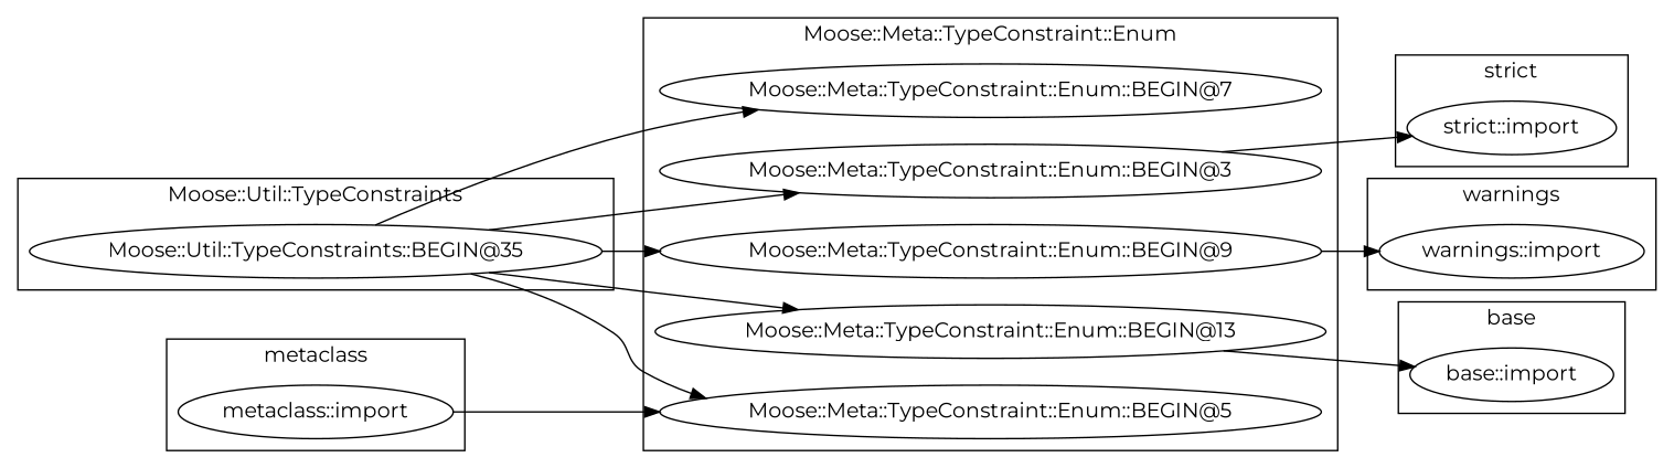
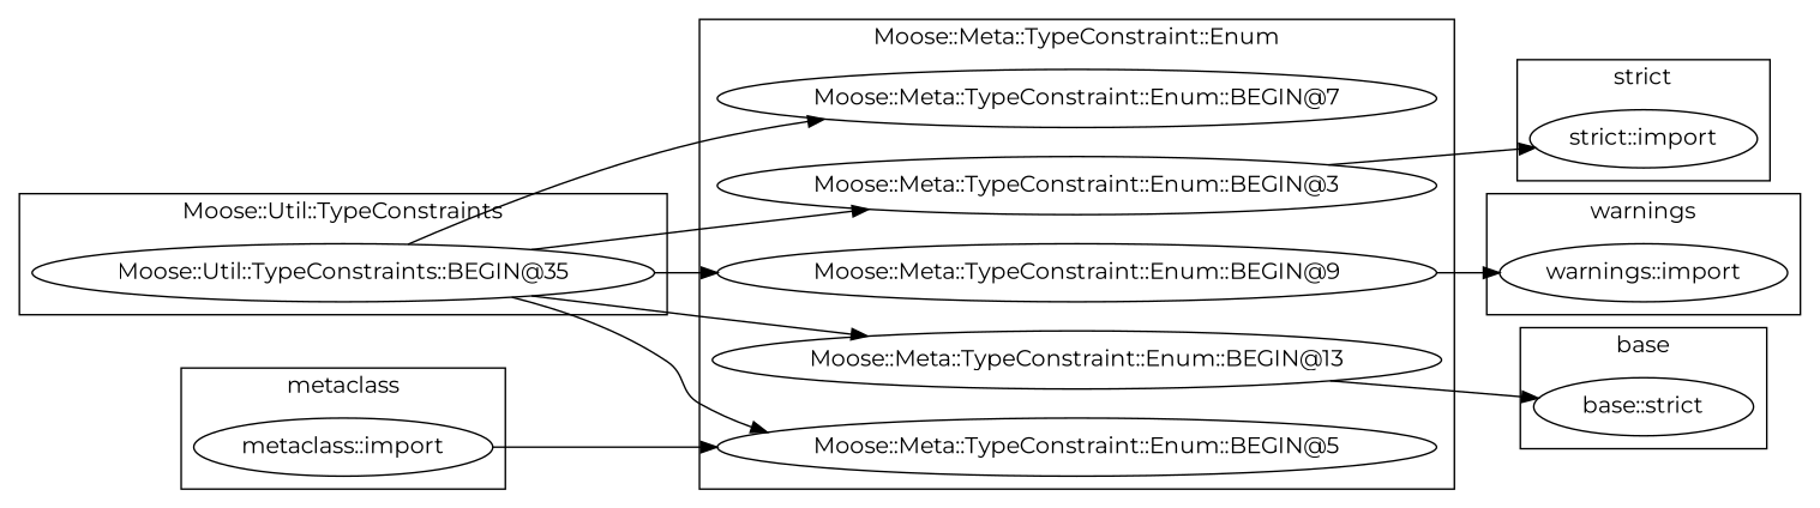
  digraph {
    fontname=Montserrat
    rankdir=LR
    node [fontname=Montserrat]
    edge [fontname=Montserrat]
-   "base::import"
+   "base::import" [label="base::strict"]
    "warnings::import"
    "strict::import"
    "Moose::Meta::TypeConstraint::Enum::BEGIN@3"
    "Moose::Meta::TypeConstraint::Enum::BEGIN@5"
    n6 [label="Moose::Meta::TypeConstraint::Enum::BEGIN@9"]
    "Moose::Meta::TypeConstraint::Enum::BEGIN@13"
    "Moose::Meta::TypeConstraint::Enum::BEGIN@7"
    "Moose::Util::TypeConstraints::BEGIN@35"
    "metaclass::import"
    subgraph cluster_1 {
      label=base
      "base::import"
    }
    subgraph cluster_2 {
      label=warnings
      "warnings::import"
    }
    subgraph cluster_3 {
      label="strict"
      "strict::import"
    }
    subgraph cluster_4 {
      label="Moose::Meta::TypeConstraint::Enum"
      "Moose::Meta::TypeConstraint::Enum::BEGIN@3"
      "Moose::Meta::TypeConstraint::Enum::BEGIN@5"
      n6
      "Moose::Meta::TypeConstraint::Enum::BEGIN@13"
      "Moose::Meta::TypeConstraint::Enum::BEGIN@7"
    }
    subgraph cluster_5 {
      label="Moose::Util::TypeConstraints"
      "Moose::Util::TypeConstraints::BEGIN@35"
    }
    subgraph cluster_6 {
      label=metaclass
      "metaclass::import"
    }
    "Moose::Meta::TypeConstraint::Enum::BEGIN@3" -> "strict::import"
    n6 -> "warnings::import"
    "Moose::Meta::TypeConstraint::Enum::BEGIN@13" -> "base::import"
    "Moose::Util::TypeConstraints::BEGIN@35" -> "Moose::Meta::TypeConstraint::Enum::BEGIN@3"
    "Moose::Util::TypeConstraints::BEGIN@35" -> "Moose::Meta::TypeConstraint::Enum::BEGIN@5"
    "Moose::Util::TypeConstraints::BEGIN@35" -> n6
    "Moose::Util::TypeConstraints::BEGIN@35" -> "Moose::Meta::TypeConstraint::Enum::BEGIN@13"
    "Moose::Util::TypeConstraints::BEGIN@35" -> "Moose::Meta::TypeConstraint::Enum::BEGIN@7"
    "metaclass::import" -> "Moose::Meta::TypeConstraint::Enum::BEGIN@5"
  }
